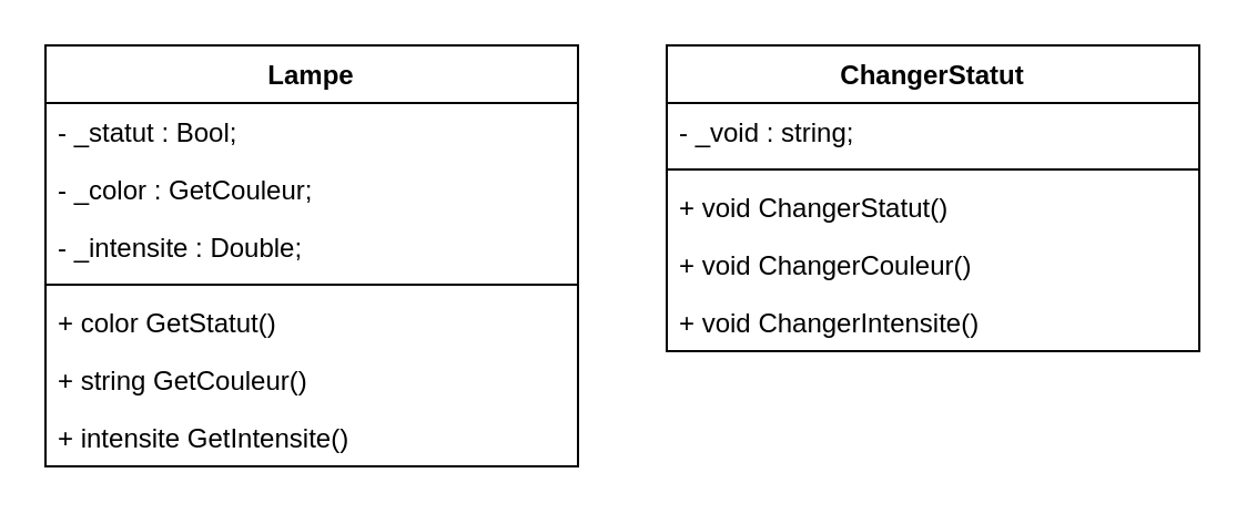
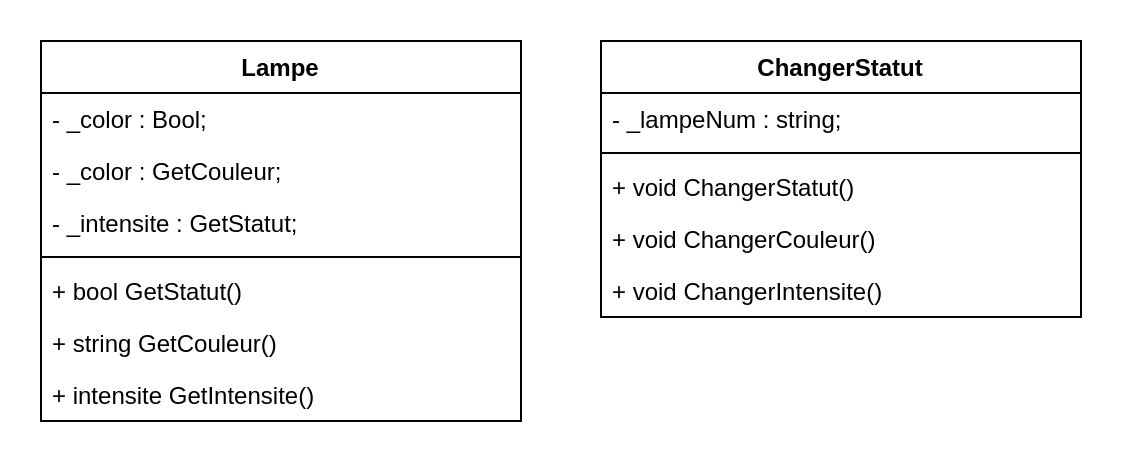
  <mxCell id="0" />
  <mxCell id="1" parent="0" />
  <mxCell id="2" value="Lampe" style="swimlane;fontStyle=1;align=center;verticalAlign=top;childLayout=stackLayout;horizontal=1;startSize=26;horizontalStack=0;resizeParent=1;resizeParentMax=0;resizeLast=0;collapsible=1;marginBottom=0;whiteSpace=wrap;html=1;" parent="1" vertex="1"><mxGeometry x="20" y="20" width="240" height="190" as="geometry" /></mxCell>
- <mxCell id="3" value="- _statut : Bool;" style="text;strokeColor=none;fillColor=none;align=left;verticalAlign=top;spacingLeft=4;spacingRight=4;overflow=hidden;rotatable=0;points=[[0,0.5],[1,0.5]];portConstraint=eastwest;whiteSpace=wrap;html=1;" parent="2" vertex="1"><mxGeometry y="26" width="240" height="26" as="geometry" /></mxCell>
+ <mxCell id="3" value="- _color : Bool;" style="text;strokeColor=none;fillColor=none;align=left;verticalAlign=top;spacingLeft=4;spacingRight=4;overflow=hidden;rotatable=0;points=[[0,0.5],[1,0.5]];portConstraint=eastwest;whiteSpace=wrap;html=1;" parent="2" vertex="1"><mxGeometry y="26" width="240" height="26" as="geometry" /></mxCell>
  <mxCell id="4" value="- _color : GetCouleur;" style="text;strokeColor=none;fillColor=none;align=left;verticalAlign=top;spacingLeft=4;spacingRight=4;overflow=hidden;rotatable=0;points=[[0,0.5],[1,0.5]];portConstraint=eastwest;whiteSpace=wrap;html=1;" parent="2" vertex="1"><mxGeometry y="52" width="240" height="26" as="geometry" /></mxCell>
- <mxCell id="5" value="- _intensite : Double;" style="text;strokeColor=none;fillColor=none;align=left;verticalAlign=top;spacingLeft=4;spacingRight=4;overflow=hidden;rotatable=0;points=[[0,0.5],[1,0.5]];portConstraint=eastwest;whiteSpace=wrap;html=1;" parent="2" vertex="1"><mxGeometry y="78" width="240" height="26" as="geometry" /></mxCell>
+ <mxCell id="5" value="- _intensite : GetStatut;" style="text;strokeColor=none;fillColor=none;align=left;verticalAlign=top;spacingLeft=4;spacingRight=4;overflow=hidden;rotatable=0;points=[[0,0.5],[1,0.5]];portConstraint=eastwest;whiteSpace=wrap;html=1;" parent="2" vertex="1"><mxGeometry y="78" width="240" height="26" as="geometry" /></mxCell>
  <mxCell id="6" value="" style="line;strokeWidth=1;fillColor=none;align=left;verticalAlign=middle;spacingTop=-1;spacingLeft=3;spacingRight=3;rotatable=0;labelPosition=right;points=[];portConstraint=eastwest;strokeColor=inherit;" parent="2" vertex="1"><mxGeometry y="104" width="240" height="8" as="geometry" /></mxCell>
- <mxCell id="7" value="+ color GetStatut()" style="text;strokeColor=none;fillColor=none;align=left;verticalAlign=top;spacingLeft=4;spacingRight=4;overflow=hidden;rotatable=0;points=[[0,0.5],[1,0.5]];portConstraint=eastwest;whiteSpace=wrap;html=1;" parent="2" vertex="1"><mxGeometry y="112" width="240" height="26" as="geometry" /></mxCell>
+ <mxCell id="7" value="+ bool GetStatut()" style="text;strokeColor=none;fillColor=none;align=left;verticalAlign=top;spacingLeft=4;spacingRight=4;overflow=hidden;rotatable=0;points=[[0,0.5],[1,0.5]];portConstraint=eastwest;whiteSpace=wrap;html=1;" parent="2" vertex="1"><mxGeometry y="112" width="240" height="26" as="geometry" /></mxCell>
  <mxCell id="8" value="+ string GetCouleur()" style="text;strokeColor=none;fillColor=none;align=left;verticalAlign=top;spacingLeft=4;spacingRight=4;overflow=hidden;rotatable=0;points=[[0,0.5],[1,0.5]];portConstraint=eastwest;whiteSpace=wrap;html=1;" parent="2" vertex="1"><mxGeometry y="138" width="240" height="26" as="geometry" /></mxCell>
  <mxCell id="9" value="+ intensite GetIntensite()" style="text;strokeColor=none;fillColor=none;align=left;verticalAlign=top;spacingLeft=4;spacingRight=4;overflow=hidden;rotatable=0;points=[[0,0.5],[1,0.5]];portConstraint=eastwest;whiteSpace=wrap;html=1;" parent="2" vertex="1"><mxGeometry y="164" width="240" height="26" as="geometry" /></mxCell>
  <mxCell id="10" value="ChangerStatut" style="swimlane;fontStyle=1;align=center;verticalAlign=top;childLayout=stackLayout;horizontal=1;startSize=26;horizontalStack=0;resizeParent=1;resizeParentMax=0;resizeLast=0;collapsible=1;marginBottom=0;whiteSpace=wrap;html=1;" parent="1" vertex="1"><mxGeometry x="300" y="20" width="240" height="138" as="geometry" /></mxCell>
- <mxCell id="11" value="- _void : string;" style="text;strokeColor=none;fillColor=none;align=left;verticalAlign=top;spacingLeft=4;spacingRight=4;overflow=hidden;rotatable=0;points=[[0,0.5],[1,0.5]];portConstraint=eastwest;whiteSpace=wrap;html=1;" parent="10" vertex="1"><mxGeometry y="26" width="240" height="26" as="geometry" /></mxCell>
+ <mxCell id="11" value="- _lampeNum : string;" style="text;strokeColor=none;fillColor=none;align=left;verticalAlign=top;spacingLeft=4;spacingRight=4;overflow=hidden;rotatable=0;points=[[0,0.5],[1,0.5]];portConstraint=eastwest;whiteSpace=wrap;html=1;" parent="10" vertex="1"><mxGeometry y="26" width="240" height="26" as="geometry" /></mxCell>
  <mxCell id="12" value="" style="line;strokeWidth=1;fillColor=none;align=left;verticalAlign=middle;spacingTop=-1;spacingLeft=3;spacingRight=3;rotatable=0;labelPosition=right;points=[];portConstraint=eastwest;strokeColor=inherit;" parent="10" vertex="1"><mxGeometry y="52" width="240" height="8" as="geometry" /></mxCell>
  <mxCell id="13" value="+ void ChangerStatut()" style="text;strokeColor=none;fillColor=none;align=left;verticalAlign=top;spacingLeft=4;spacingRight=4;overflow=hidden;rotatable=0;points=[[0,0.5],[1,0.5]];portConstraint=eastwest;whiteSpace=wrap;html=1;" parent="10" vertex="1"><mxGeometry y="60" width="240" height="26" as="geometry" /></mxCell>
  <mxCell id="14" value="+ void ChangerCouleur()" style="text;strokeColor=none;fillColor=none;align=left;verticalAlign=top;spacingLeft=4;spacingRight=4;overflow=hidden;rotatable=0;points=[[0,0.5],[1,0.5]];portConstraint=eastwest;whiteSpace=wrap;html=1;" parent="10" vertex="1"><mxGeometry y="86" width="240" height="26" as="geometry" /></mxCell>
  <mxCell id="15" value="+ void ChangerIntensite()" style="text;strokeColor=none;fillColor=none;align=left;verticalAlign=top;spacingLeft=4;spacingRight=4;overflow=hidden;rotatable=0;points=[[0,0.5],[1,0.5]];portConstraint=eastwest;whiteSpace=wrap;html=1;" parent="10" vertex="1"><mxGeometry y="112" width="240" height="26" as="geometry" /></mxCell>
